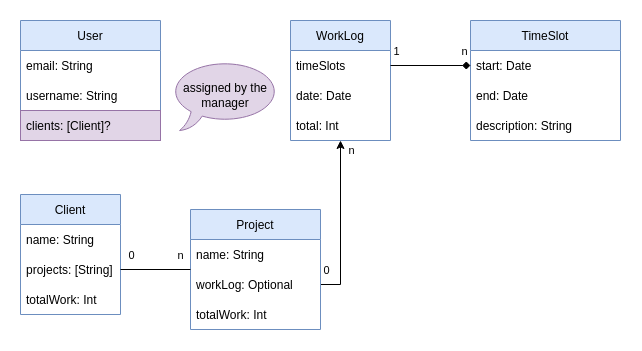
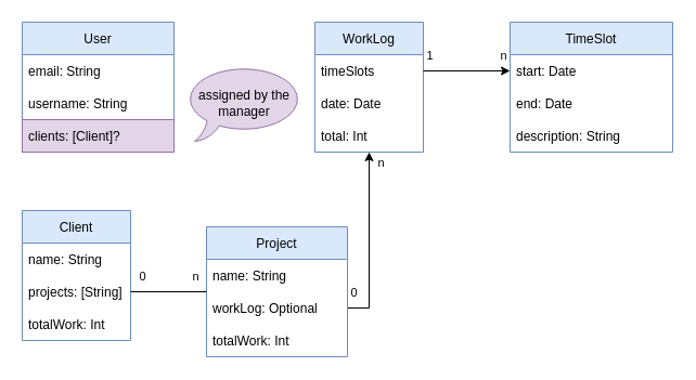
  <mxCell id="0" />
  <mxCell id="1" parent="0" />
  <mxCell id="2" value="TimeSlot" style="swimlane;fontStyle=0;childLayout=stackLayout;horizontal=1;startSize=30;horizontalStack=0;resizeParent=1;resizeParentMax=0;resizeLast=0;collapsible=1;marginBottom=0;fillColor=#dae8fc;strokeColor=#6c8ebf;" vertex="1" parent="1"><mxGeometry x="470" y="20" width="150" height="120" as="geometry"><mxRectangle x="275" y="360" width="80" height="30" as="alternateBounds" /></mxGeometry></mxCell>
  <mxCell id="3" value="start: Date" style="text;strokeColor=none;fillColor=none;align=left;verticalAlign=middle;spacingLeft=4;spacingRight=4;overflow=hidden;points=[[0,0.5],[1,0.5]];portConstraint=eastwest;rotatable=0;" vertex="1" parent="2"><mxGeometry y="30" width="150" height="30" as="geometry" /></mxCell>
  <mxCell id="4" value="end: Date" style="text;strokeColor=none;fillColor=none;align=left;verticalAlign=middle;spacingLeft=4;spacingRight=4;overflow=hidden;points=[[0,0.5],[1,0.5]];portConstraint=eastwest;rotatable=0;" vertex="1" parent="2"><mxGeometry y="60" width="150" height="30" as="geometry" /></mxCell>
  <mxCell id="5" value="description: String" style="text;strokeColor=none;fillColor=none;align=left;verticalAlign=middle;spacingLeft=4;spacingRight=4;overflow=hidden;points=[[0,0.5],[1,0.5]];portConstraint=eastwest;rotatable=0;" vertex="1" parent="2"><mxGeometry y="90" width="150" height="30" as="geometry" /></mxCell>
  <mxCell id="6" value="WorkLog" style="swimlane;fontStyle=0;childLayout=stackLayout;horizontal=1;startSize=30;horizontalStack=0;resizeParent=1;resizeParentMax=0;resizeLast=0;collapsible=1;marginBottom=0;fillColor=#dae8fc;strokeColor=#6c8ebf;" vertex="1" parent="1"><mxGeometry x="290" y="20" width="100" height="120" as="geometry" /></mxCell>
  <mxCell id="7" value="timeSlots" style="text;strokeColor=none;fillColor=none;align=left;verticalAlign=middle;spacingLeft=4;spacingRight=4;overflow=hidden;points=[[0,0.5],[1,0.5]];portConstraint=eastwest;rotatable=0;" vertex="1" parent="6"><mxGeometry y="30" width="100" height="30" as="geometry" /></mxCell>
  <mxCell id="8" value="date: Date" style="text;strokeColor=none;fillColor=none;align=left;verticalAlign=middle;spacingLeft=4;spacingRight=4;overflow=hidden;points=[[0,0.5],[1,0.5]];portConstraint=eastwest;rotatable=0;" vertex="1" parent="6"><mxGeometry y="60" width="100" height="30" as="geometry" /></mxCell>
  <mxCell id="9" value="total: Int" style="text;strokeColor=none;fillColor=none;align=left;verticalAlign=middle;spacingLeft=4;spacingRight=4;overflow=hidden;points=[[0,0.5],[1,0.5]];portConstraint=eastwest;rotatable=0;" vertex="1" parent="6"><mxGeometry y="90" width="100" height="30" as="geometry" /></mxCell>
- <mxCell id="10" style="edgeStyle=orthogonalEdgeStyle;rounded=0;orthogonalLoop=1;jettySize=auto;html=1;endArrow=diamond;" edge="1" parent="1" source="7" target="3"><mxGeometry relative="1" as="geometry" /></mxCell>
+ <mxCell id="10" style="edgeStyle=orthogonalEdgeStyle;rounded=0;orthogonalLoop=1;jettySize=auto;html=1;" edge="1" parent="1" source="7" target="3"><mxGeometry relative="1" as="geometry" /></mxCell>
  <mxCell id="11" value="1" style="edgeLabel;html=1;align=center;verticalAlign=middle;resizable=0;points=[];" vertex="1" connectable="0" parent="10"><mxGeometry x="-0.941" relative="1" as="geometry"><mxPoint x="3" y="-15" as="offset" /></mxGeometry></mxCell>
  <mxCell id="12" value="n" style="edgeLabel;html=1;align=center;verticalAlign=middle;resizable=0;points=[];" vertex="1" connectable="0" parent="10"><mxGeometry x="0.937" y="1" relative="1" as="geometry"><mxPoint x="-4" y="-14" as="offset" /></mxGeometry></mxCell>
  <mxCell id="13" value="User" style="swimlane;fontStyle=0;childLayout=stackLayout;horizontal=1;startSize=30;horizontalStack=0;resizeParent=1;resizeParentMax=0;resizeLast=0;collapsible=1;marginBottom=0;labelBackgroundColor=none;fillColor=#dae8fc;strokeColor=#6c8ebf;" vertex="1" parent="1"><mxGeometry x="20" y="20" width="140" height="120" as="geometry" /></mxCell>
  <mxCell id="14" value="email: String" style="text;strokeColor=none;fillColor=none;align=left;verticalAlign=middle;spacingLeft=4;spacingRight=4;overflow=hidden;points=[[0,0.5],[1,0.5]];portConstraint=eastwest;rotatable=0;" vertex="1" parent="13"><mxGeometry y="30" width="140" height="30" as="geometry" /></mxCell>
  <mxCell id="15" value="username: String" style="text;strokeColor=none;fillColor=none;align=left;verticalAlign=middle;spacingLeft=4;spacingRight=4;overflow=hidden;points=[[0,0.5],[1,0.5]];portConstraint=eastwest;rotatable=0;" vertex="1" parent="13"><mxGeometry y="60" width="140" height="30" as="geometry" /></mxCell>
  <mxCell id="16" value="clients: [Client]?" style="text;strokeColor=#9673a6;fillColor=#e1d5e7;align=left;verticalAlign=middle;spacingLeft=4;spacingRight=4;overflow=hidden;points=[[0,0.5],[1,0.5]];portConstraint=eastwest;rotatable=0;" vertex="1" parent="13"><mxGeometry y="90" width="140" height="30" as="geometry" /></mxCell>
  <mxCell id="17" style="edgeStyle=orthogonalEdgeStyle;rounded=0;orthogonalLoop=1;jettySize=auto;html=1;startArrow=none;" edge="1" parent="1" source="27" target="6"><mxGeometry relative="1" as="geometry" /></mxCell>
  <mxCell id="18" value="n" style="edgeLabel;html=1;align=center;verticalAlign=middle;resizable=0;points=[];" vertex="1" connectable="0" parent="17"><mxGeometry x="0.948" y="2" relative="1" as="geometry"><mxPoint x="12" y="5" as="offset" /></mxGeometry></mxCell>
  <mxCell id="19" value="0" style="edgeLabel;html=1;align=center;verticalAlign=middle;resizable=0;points=[];" vertex="1" connectable="0" parent="17"><mxGeometry x="-0.967" relative="1" as="geometry"><mxPoint x="2" y="-15" as="offset" /></mxGeometry></mxCell>
  <mxCell id="20" value="assigned by the manager" style="whiteSpace=wrap;html=1;shape=mxgraph.basic.oval_callout;fillColor=#e1d5e7;strokeColor=#9673a6;" vertex="1" parent="1"><mxGeometry x="170" y="60" width="110" height="70" as="geometry" /></mxCell>
  <mxCell id="21" value="Client" style="swimlane;fontStyle=0;childLayout=stackLayout;horizontal=1;startSize=30;horizontalStack=0;resizeParent=1;resizeParentMax=0;resizeLast=0;collapsible=1;marginBottom=0;fillColor=#dae8fc;strokeColor=#6c8ebf;" vertex="1" parent="1"><mxGeometry x="20" y="194" width="100" height="120" as="geometry" /></mxCell>
  <mxCell id="22" value="name: String" style="text;strokeColor=none;fillColor=none;align=left;verticalAlign=middle;spacingLeft=4;spacingRight=4;overflow=hidden;points=[[0,0.5],[1,0.5]];portConstraint=eastwest;rotatable=0;" vertex="1" parent="21"><mxGeometry y="30" width="100" height="30" as="geometry" /></mxCell>
  <mxCell id="23" value="projects: [String]" style="text;strokeColor=none;fillColor=none;align=left;verticalAlign=middle;spacingLeft=4;spacingRight=4;overflow=hidden;points=[[0,0.5],[1,0.5]];portConstraint=eastwest;rotatable=0;" vertex="1" parent="21"><mxGeometry y="60" width="100" height="30" as="geometry" /></mxCell>
  <mxCell id="24" value="totalWork: Int" style="text;strokeColor=none;fillColor=none;align=left;verticalAlign=middle;spacingLeft=4;spacingRight=4;overflow=hidden;points=[[0,0.5],[1,0.5]];portConstraint=eastwest;rotatable=0;" vertex="1" parent="21"><mxGeometry y="90" width="100" height="30" as="geometry" /></mxCell>
  <mxCell id="25" value="Project" style="swimlane;fontStyle=0;childLayout=stackLayout;horizontal=1;startSize=30;horizontalStack=0;resizeParent=1;resizeParentMax=0;resizeLast=0;collapsible=1;marginBottom=0;fillColor=#dae8fc;strokeColor=#6c8ebf;" vertex="1" parent="1"><mxGeometry x="190" y="209" width="130" height="120" as="geometry" /></mxCell>
  <mxCell id="26" value="name: String" style="text;strokeColor=none;fillColor=none;align=left;verticalAlign=middle;spacingLeft=4;spacingRight=4;overflow=hidden;points=[[0,0.5],[1,0.5]];portConstraint=eastwest;rotatable=0;" vertex="1" parent="25"><mxGeometry y="30" width="130" height="30" as="geometry" /></mxCell>
  <mxCell id="27" value="workLog: Optional" style="text;strokeColor=none;fillColor=none;align=left;verticalAlign=middle;spacingLeft=4;spacingRight=4;overflow=hidden;points=[[0,0.5],[1,0.5]];portConstraint=eastwest;rotatable=0;" vertex="1" parent="25"><mxGeometry y="60" width="130" height="30" as="geometry" /></mxCell>
  <mxCell id="28" value="totalWork: Int" style="text;strokeColor=none;fillColor=none;align=left;verticalAlign=middle;spacingLeft=4;spacingRight=4;overflow=hidden;points=[[0,0.5],[1,0.5]];portConstraint=eastwest;rotatable=0;" vertex="1" parent="25"><mxGeometry y="90" width="130" height="30" as="geometry" /></mxCell>
  <mxCell id="29" value="" style="edgeStyle=orthogonalEdgeStyle;rounded=0;orthogonalLoop=1;jettySize=auto;html=1;endArrow=none;exitX=1;exitY=0.5;exitDx=0;exitDy=0;" edge="1" parent="1" source="23" target="25"><mxGeometry relative="1" as="geometry"><mxPoint x="120" y="285" as="sourcePoint" /><mxPoint x="340" y="110" as="targetPoint" /></mxGeometry></mxCell>
  <mxCell id="30" value="0" style="edgeLabel;html=1;align=center;verticalAlign=middle;resizable=0;points=[];" vertex="1" connectable="0" parent="29"><mxGeometry x="-0.938" y="-1" relative="1" as="geometry"><mxPoint x="8" y="-16" as="offset" /></mxGeometry></mxCell>
  <mxCell id="31" value="n" style="edgeLabel;html=1;align=center;verticalAlign=middle;resizable=0;points=[];" vertex="1" connectable="0" parent="29"><mxGeometry x="0.982" y="2" relative="1" as="geometry"><mxPoint x="-10" y="-13" as="offset" /></mxGeometry></mxCell>
